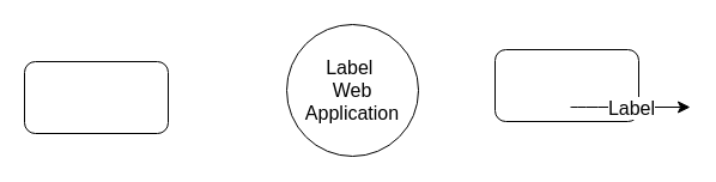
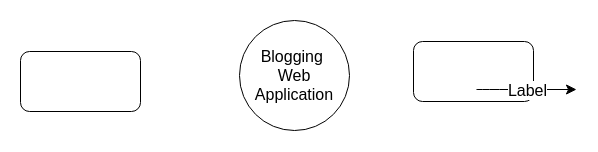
  <mxCell id="0" />
  <mxCell id="1" parent="0" />
- <mxCell id="2" value="Label&amp;nbsp;&lt;br&gt;Web&lt;br&gt;Application" style="ellipse;whiteSpace=wrap;html=1;aspect=fixed;fontSize=16;" vertex="1" parent="1"><mxGeometry x="239" y="20" width="110" height="110" as="geometry" /></mxCell>
+ <mxCell id="2" value="Blogging&amp;nbsp;&lt;br&gt;Web&lt;br&gt;Application" style="ellipse;whiteSpace=wrap;html=1;aspect=fixed;fontSize=16;" vertex="1" parent="1"><mxGeometry x="239" y="20" width="110" height="110" as="geometry" /></mxCell>
  <mxCell id="3" value="" style="rounded=1;whiteSpace=wrap;html=1;fontSize=16;" vertex="1" parent="1"><mxGeometry x="20" y="51" width="120" height="60" as="geometry" /></mxCell>
  <mxCell id="4" value="" style="rounded=1;whiteSpace=wrap;html=1;fontSize=16;" vertex="1" parent="1"><mxGeometry x="413" y="41" width="120" height="60" as="geometry" /></mxCell>
  <mxCell id="5" value="" style="endArrow=classic;html=1;rounded=0;fontSize=12;startSize=8;endSize=8;curved=1;" edge="1" parent="1"><mxGeometry relative="1" as="geometry"><mxPoint x="476" y="89" as="sourcePoint" /><mxPoint x="576" y="89" as="targetPoint" /></mxGeometry></mxCell>
  <mxCell id="6" value="Label" style="edgeLabel;resizable=0;html=1;align=center;verticalAlign=middle;fontSize=16;" connectable="0" vertex="1" parent="5"><mxGeometry relative="1" as="geometry" /></mxCell>
